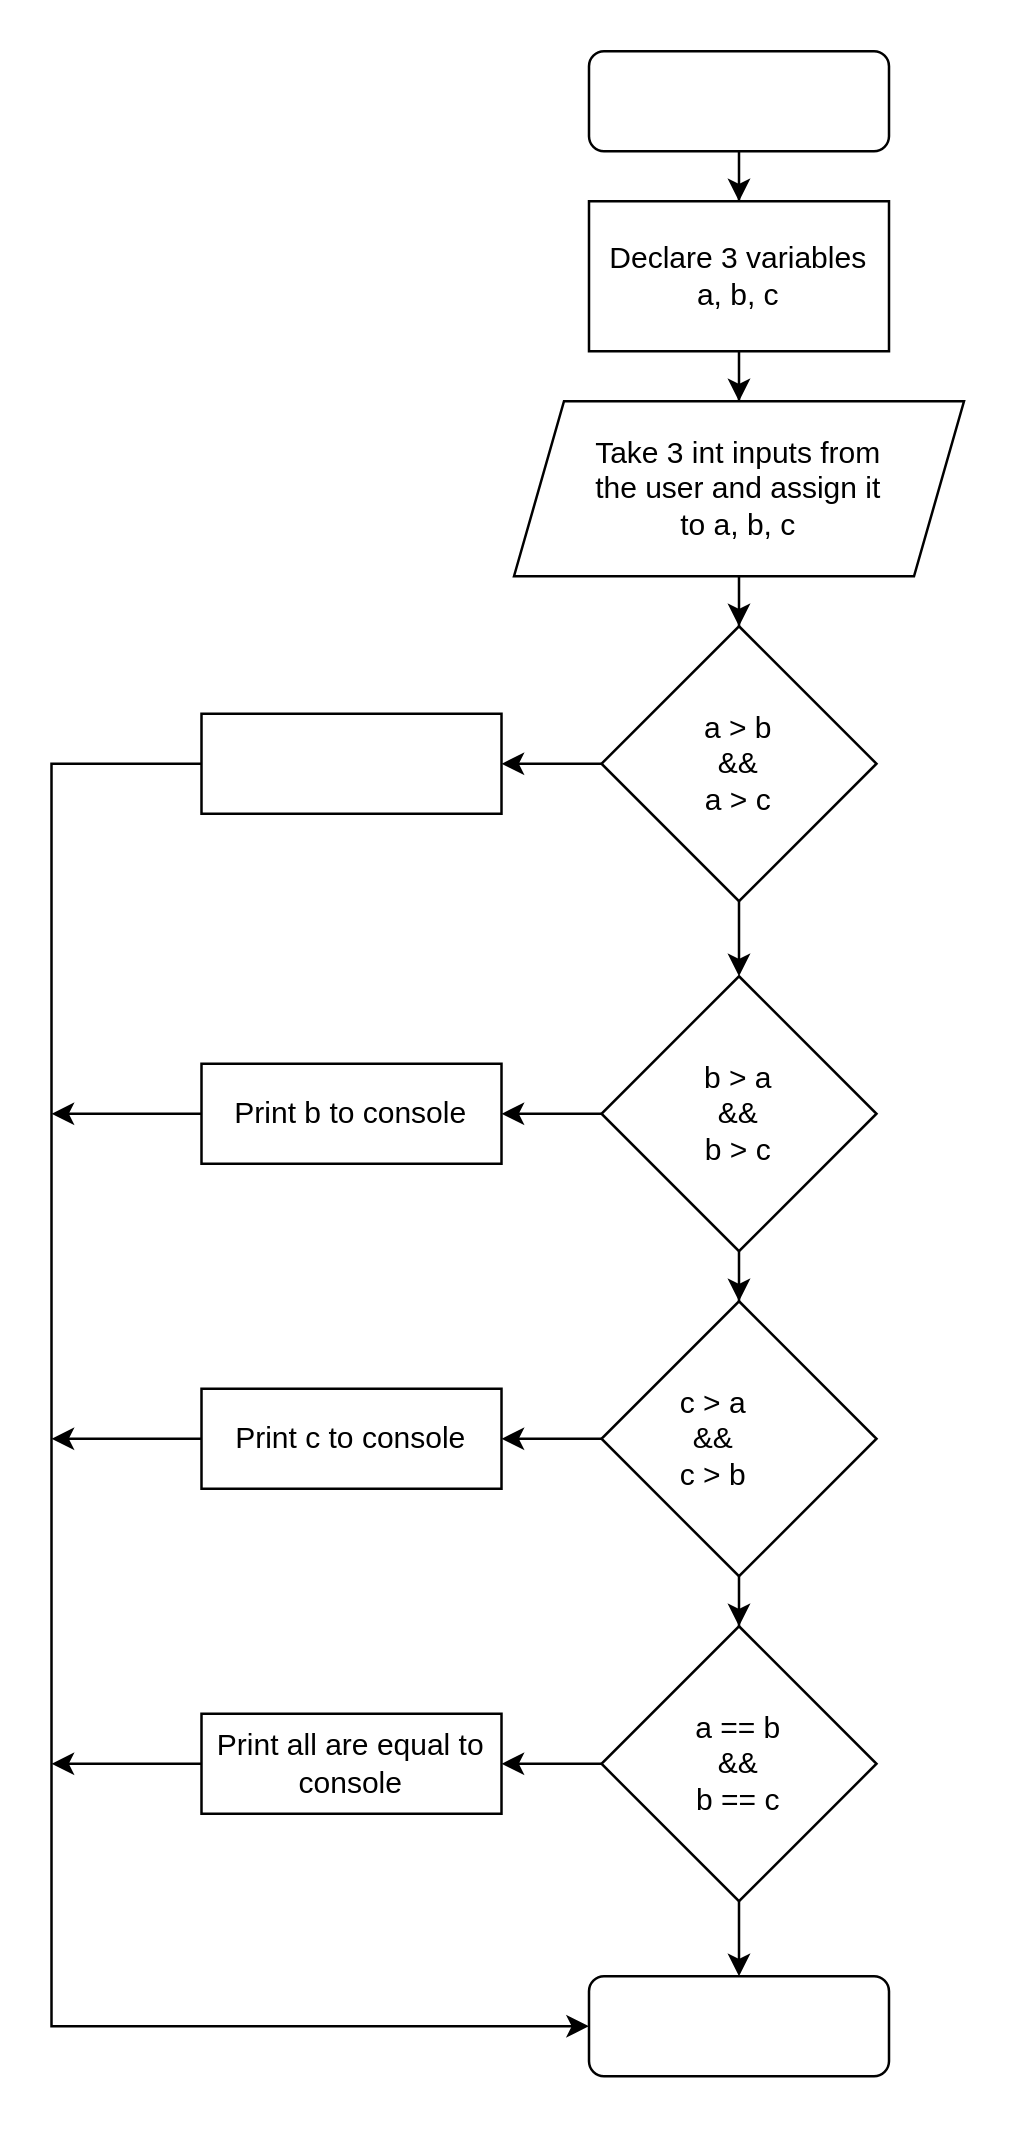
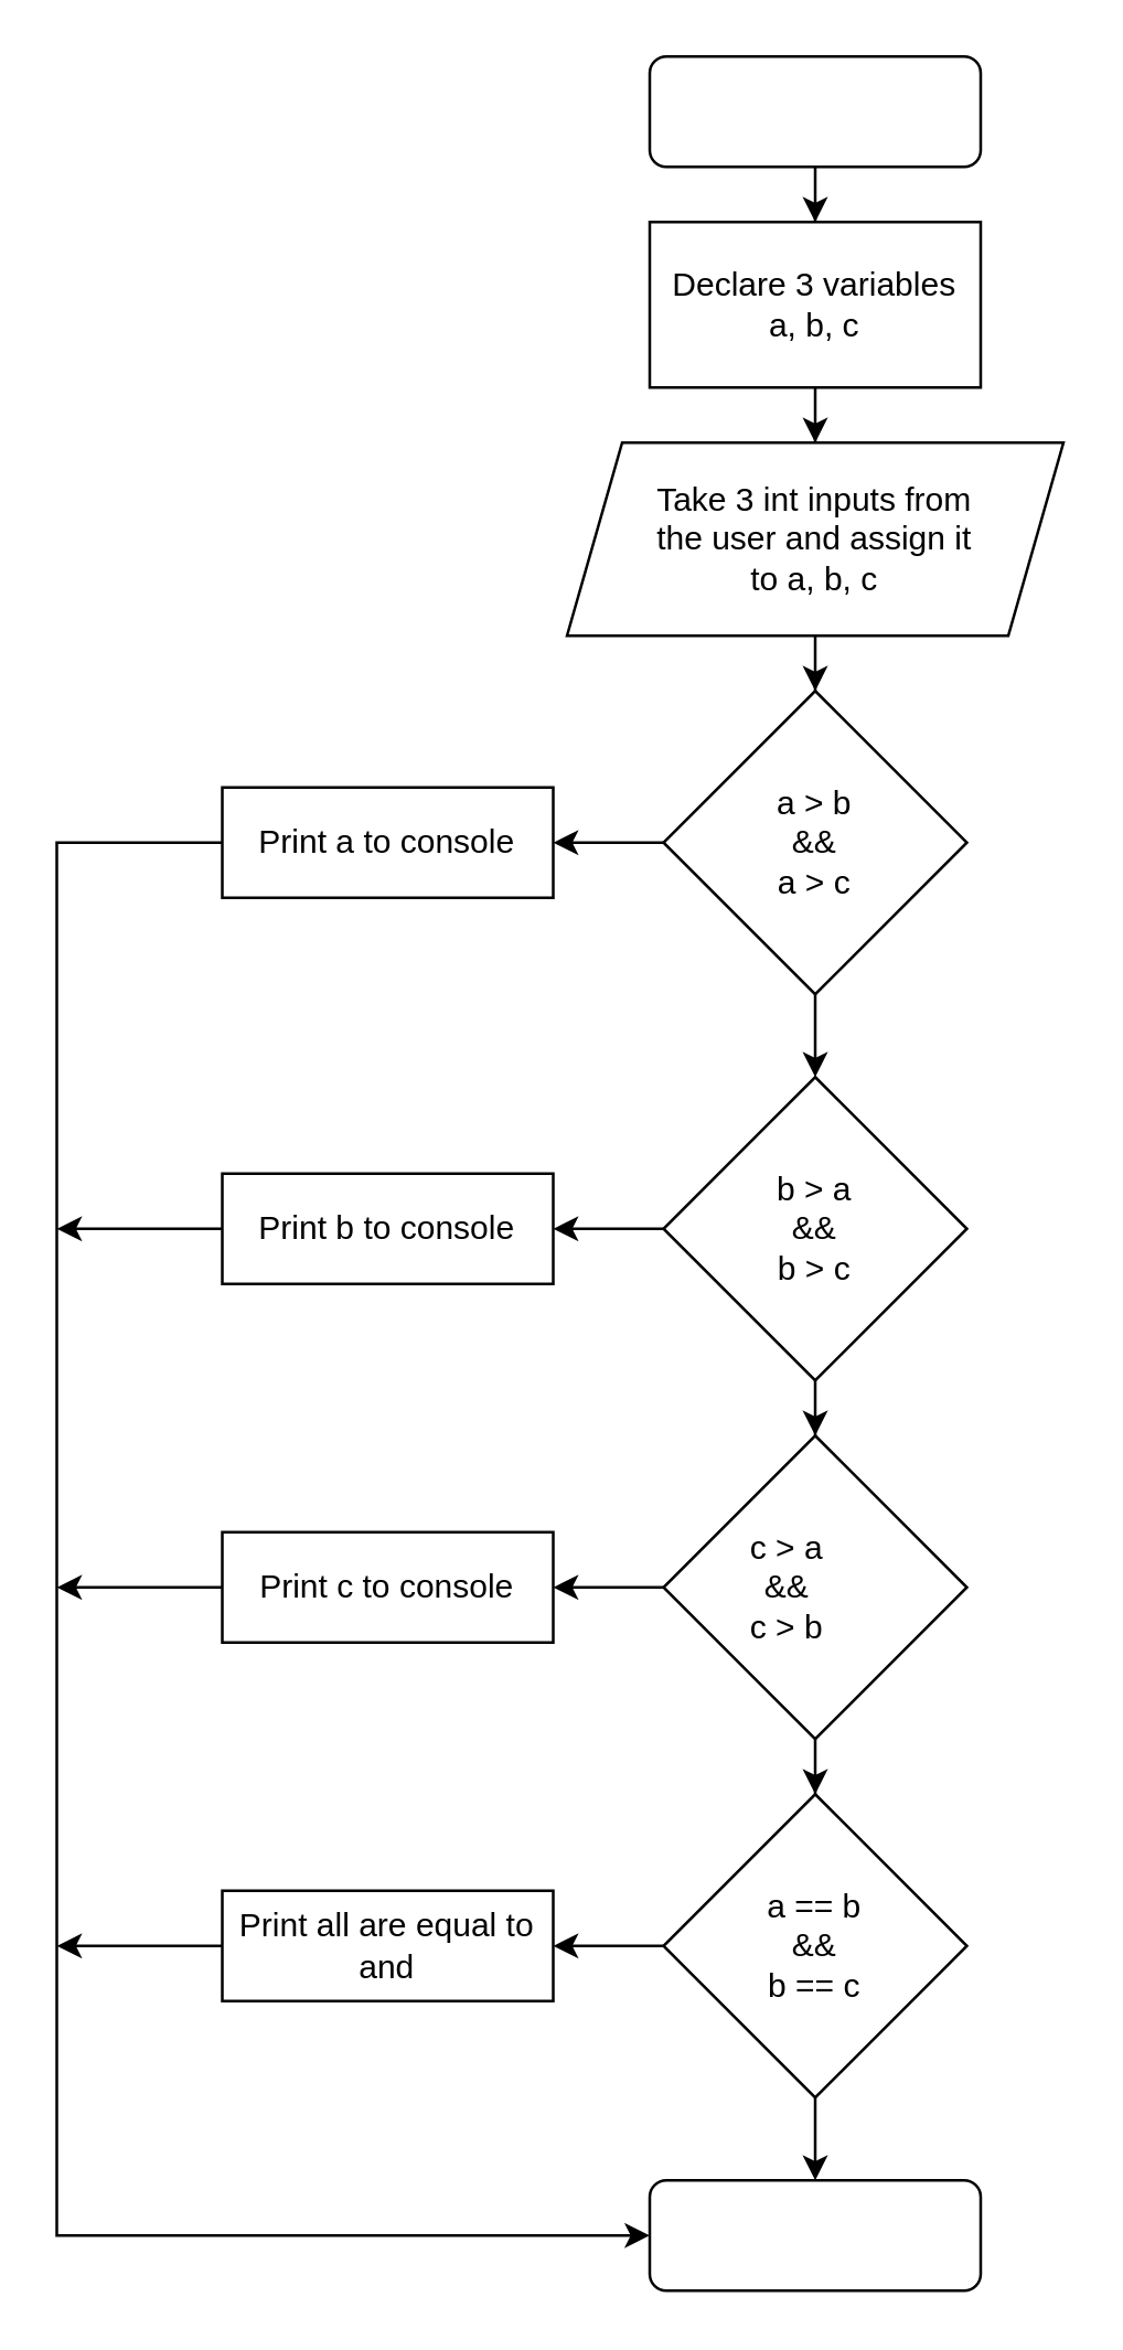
  <mxCell id="0" />
  <mxCell id="1" parent="0" />
  <mxCell id="2" style="edgeStyle=orthogonalEdgeStyle;rounded=0;orthogonalLoop=1;jettySize=auto;html=1;entryX=0.5;entryY=0;entryDx=0;entryDy=0;" edge="1" parent="1" source="3" target="5"><mxGeometry relative="1" as="geometry" /></mxCell>
  <mxCell id="3" value="" style="rounded=1;whiteSpace=wrap;html=1;" vertex="1" parent="1"><mxGeometry x="235" y="20" width="120" height="40" as="geometry" /></mxCell>
  <mxCell id="4" style="edgeStyle=orthogonalEdgeStyle;rounded=0;orthogonalLoop=1;jettySize=auto;html=1;entryX=0.5;entryY=0;entryDx=0;entryDy=0;" edge="1" parent="1" source="5" target="8"><mxGeometry relative="1" as="geometry" /></mxCell>
  <mxCell id="5" value="" style="rounded=0;whiteSpace=wrap;html=1;" vertex="1" parent="1"><mxGeometry x="235" y="80" width="120" height="60" as="geometry" /></mxCell>
  <mxCell id="6" value="Declare 3 variables a, b, c" style="text;html=1;strokeColor=none;fillColor=none;align=center;verticalAlign=middle;whiteSpace=wrap;rounded=0;" vertex="1" parent="1"><mxGeometry x="240" y="95" width="110" height="30" as="geometry" /></mxCell>
  <mxCell id="7" style="edgeStyle=orthogonalEdgeStyle;rounded=0;orthogonalLoop=1;jettySize=auto;html=1;" edge="1" parent="1" source="8" target="12"><mxGeometry relative="1" as="geometry" /></mxCell>
  <mxCell id="8" value="" style="shape=parallelogram;perimeter=parallelogramPerimeter;whiteSpace=wrap;html=1;fixedSize=1;" vertex="1" parent="1"><mxGeometry x="205" y="160" width="180" height="70" as="geometry" /></mxCell>
  <mxCell id="9" value="Take 3 int inputs from&lt;br&gt;the user and assign it&lt;br&gt;to a, b, c" style="text;html=1;strokeColor=none;fillColor=none;align=center;verticalAlign=middle;whiteSpace=wrap;rounded=0;" vertex="1" parent="1"><mxGeometry x="225" y="165" width="140" height="60" as="geometry" /></mxCell>
  <mxCell id="10" style="edgeStyle=orthogonalEdgeStyle;rounded=0;orthogonalLoop=1;jettySize=auto;html=1;entryX=1;entryY=0.5;entryDx=0;entryDy=0;" edge="1" parent="1" source="12" target="15"><mxGeometry relative="1" as="geometry" /></mxCell>
  <mxCell id="11" style="edgeStyle=orthogonalEdgeStyle;rounded=0;orthogonalLoop=1;jettySize=auto;html=1;entryX=0.5;entryY=0;entryDx=0;entryDy=0;" edge="1" parent="1" source="12" target="19"><mxGeometry relative="1" as="geometry" /></mxCell>
  <mxCell id="12" value="" style="rhombus;whiteSpace=wrap;html=1;" vertex="1" parent="1"><mxGeometry x="240" y="250" width="110" height="110" as="geometry" /></mxCell>
  <mxCell id="13" value="a &amp;gt; b&lt;br&gt;&amp;amp;&amp;amp;&lt;br&gt;a &amp;gt; c" style="text;html=1;strokeColor=none;fillColor=none;align=center;verticalAlign=middle;whiteSpace=wrap;rounded=0;" vertex="1" parent="1"><mxGeometry x="265" y="280" width="60" height="50" as="geometry" /></mxCell>
  <mxCell id="14" style="edgeStyle=orthogonalEdgeStyle;rounded=0;orthogonalLoop=1;jettySize=auto;html=1;entryX=0;entryY=0.5;entryDx=0;entryDy=0;" edge="1" parent="1" source="15" target="38"><mxGeometry relative="1" as="geometry"><Array as="points"><mxPoint x="20" y="305" /><mxPoint x="20" y="810" /></Array></mxGeometry></mxCell>
  <mxCell id="15" value="" style="rounded=0;whiteSpace=wrap;html=1;" vertex="1" parent="1"><mxGeometry x="80" y="285" width="120" height="40" as="geometry" /></mxCell>
+ <mxCell id="16" value="Print a to console" style="text;html=1;strokeColor=none;fillColor=none;align=center;verticalAlign=middle;whiteSpace=wrap;rounded=0;" vertex="1" parent="1"><mxGeometry x="85" y="290" width="110" height="30" as="geometry" /></mxCell>
  <mxCell id="17" style="edgeStyle=orthogonalEdgeStyle;rounded=0;orthogonalLoop=1;jettySize=auto;html=1;entryX=1;entryY=0.5;entryDx=0;entryDy=0;" edge="1" parent="1" source="19" target="22"><mxGeometry relative="1" as="geometry" /></mxCell>
  <mxCell id="18" style="edgeStyle=orthogonalEdgeStyle;rounded=0;orthogonalLoop=1;jettySize=auto;html=1;entryX=0.5;entryY=0;entryDx=0;entryDy=0;" edge="1" parent="1" source="19" target="26"><mxGeometry relative="1" as="geometry" /></mxCell>
  <mxCell id="19" value="" style="rhombus;whiteSpace=wrap;html=1;" vertex="1" parent="1"><mxGeometry x="240" y="390" width="110" height="110" as="geometry" /></mxCell>
  <mxCell id="20" value="b &amp;gt; a&lt;br&gt;&amp;amp;&amp;amp;&lt;br&gt;b &amp;gt; c" style="text;html=1;strokeColor=none;fillColor=none;align=center;verticalAlign=middle;whiteSpace=wrap;rounded=0;" vertex="1" parent="1"><mxGeometry x="265" y="420" width="60" height="50" as="geometry" /></mxCell>
  <mxCell id="21" style="edgeStyle=orthogonalEdgeStyle;rounded=0;orthogonalLoop=1;jettySize=auto;html=1;" edge="1" parent="1" source="22"><mxGeometry relative="1" as="geometry"><mxPoint x="20" y="445" as="targetPoint" /></mxGeometry></mxCell>
  <mxCell id="22" value="" style="rounded=0;whiteSpace=wrap;html=1;" vertex="1" parent="1"><mxGeometry x="80" y="425" width="120" height="40" as="geometry" /></mxCell>
  <mxCell id="23" value="Print b to console" style="text;html=1;strokeColor=none;fillColor=none;align=center;verticalAlign=middle;whiteSpace=wrap;rounded=0;" vertex="1" parent="1"><mxGeometry x="85" y="430" width="110" height="30" as="geometry" /></mxCell>
  <mxCell id="24" style="edgeStyle=orthogonalEdgeStyle;rounded=0;orthogonalLoop=1;jettySize=auto;html=1;entryX=1;entryY=0.5;entryDx=0;entryDy=0;" edge="1" parent="1" source="26" target="29"><mxGeometry relative="1" as="geometry" /></mxCell>
  <mxCell id="25" style="edgeStyle=orthogonalEdgeStyle;rounded=0;orthogonalLoop=1;jettySize=auto;html=1;entryX=0.5;entryY=0;entryDx=0;entryDy=0;" edge="1" parent="1" source="26" target="33"><mxGeometry relative="1" as="geometry" /></mxCell>
  <mxCell id="26" value="" style="rhombus;whiteSpace=wrap;html=1;" vertex="1" parent="1"><mxGeometry x="240" y="520" width="110" height="110" as="geometry" /></mxCell>
  <mxCell id="27" value="c &amp;gt; a&lt;br&gt;&amp;amp;&amp;amp;&lt;br&gt;c &amp;gt; b" style="text;html=1;strokeColor=none;fillColor=none;align=center;verticalAlign=middle;whiteSpace=wrap;rounded=0;" vertex="1" parent="1"><mxGeometry x="255" y="550" width="60" height="50" as="geometry" /></mxCell>
  <mxCell id="28" style="edgeStyle=orthogonalEdgeStyle;rounded=0;orthogonalLoop=1;jettySize=auto;html=1;" edge="1" parent="1" source="29"><mxGeometry relative="1" as="geometry"><mxPoint x="20" y="575" as="targetPoint" /></mxGeometry></mxCell>
  <mxCell id="29" value="" style="rounded=0;whiteSpace=wrap;html=1;" vertex="1" parent="1"><mxGeometry x="80" y="555" width="120" height="40" as="geometry" /></mxCell>
  <mxCell id="30" value="Print c to console" style="text;html=1;strokeColor=none;fillColor=none;align=center;verticalAlign=middle;whiteSpace=wrap;rounded=0;" vertex="1" parent="1"><mxGeometry x="85" y="560" width="110" height="30" as="geometry" /></mxCell>
  <mxCell id="31" style="edgeStyle=orthogonalEdgeStyle;rounded=0;orthogonalLoop=1;jettySize=auto;html=1;entryX=1;entryY=0.5;entryDx=0;entryDy=0;" edge="1" parent="1" source="33" target="36"><mxGeometry relative="1" as="geometry" /></mxCell>
  <mxCell id="32" style="edgeStyle=orthogonalEdgeStyle;rounded=0;orthogonalLoop=1;jettySize=auto;html=1;entryX=0.5;entryY=0;entryDx=0;entryDy=0;" edge="1" parent="1" source="33" target="38"><mxGeometry relative="1" as="geometry" /></mxCell>
  <mxCell id="33" value="" style="rhombus;whiteSpace=wrap;html=1;" vertex="1" parent="1"><mxGeometry x="240" y="650" width="110" height="110" as="geometry" /></mxCell>
  <mxCell id="34" value="a == b&lt;br&gt;&amp;amp;&amp;amp;&lt;br&gt;b == c" style="text;html=1;strokeColor=none;fillColor=none;align=center;verticalAlign=middle;whiteSpace=wrap;rounded=0;" vertex="1" parent="1"><mxGeometry x="265" y="680" width="60" height="50" as="geometry" /></mxCell>
  <mxCell id="35" style="edgeStyle=orthogonalEdgeStyle;rounded=0;orthogonalLoop=1;jettySize=auto;html=1;" edge="1" parent="1" source="36"><mxGeometry relative="1" as="geometry"><mxPoint x="20" y="705" as="targetPoint" /></mxGeometry></mxCell>
  <mxCell id="36" value="" style="rounded=0;whiteSpace=wrap;html=1;" vertex="1" parent="1"><mxGeometry x="80" y="685" width="120" height="40" as="geometry" /></mxCell>
- <mxCell id="37" value="Print all are equal to console" style="text;html=1;strokeColor=none;fillColor=none;align=center;verticalAlign=middle;whiteSpace=wrap;rounded=0;" vertex="1" parent="1"><mxGeometry x="85" y="690" width="110" height="30" as="geometry" /></mxCell>
+ <mxCell id="37" value="Print all are equal to and" style="text;html=1;strokeColor=none;fillColor=none;align=center;verticalAlign=middle;whiteSpace=wrap;rounded=0;" vertex="1" parent="1"><mxGeometry x="85" y="690" width="110" height="30" as="geometry" /></mxCell>
  <mxCell id="38" value="" style="rounded=1;whiteSpace=wrap;html=1;" vertex="1" parent="1"><mxGeometry x="235" y="790" width="120" height="40" as="geometry" /></mxCell>
